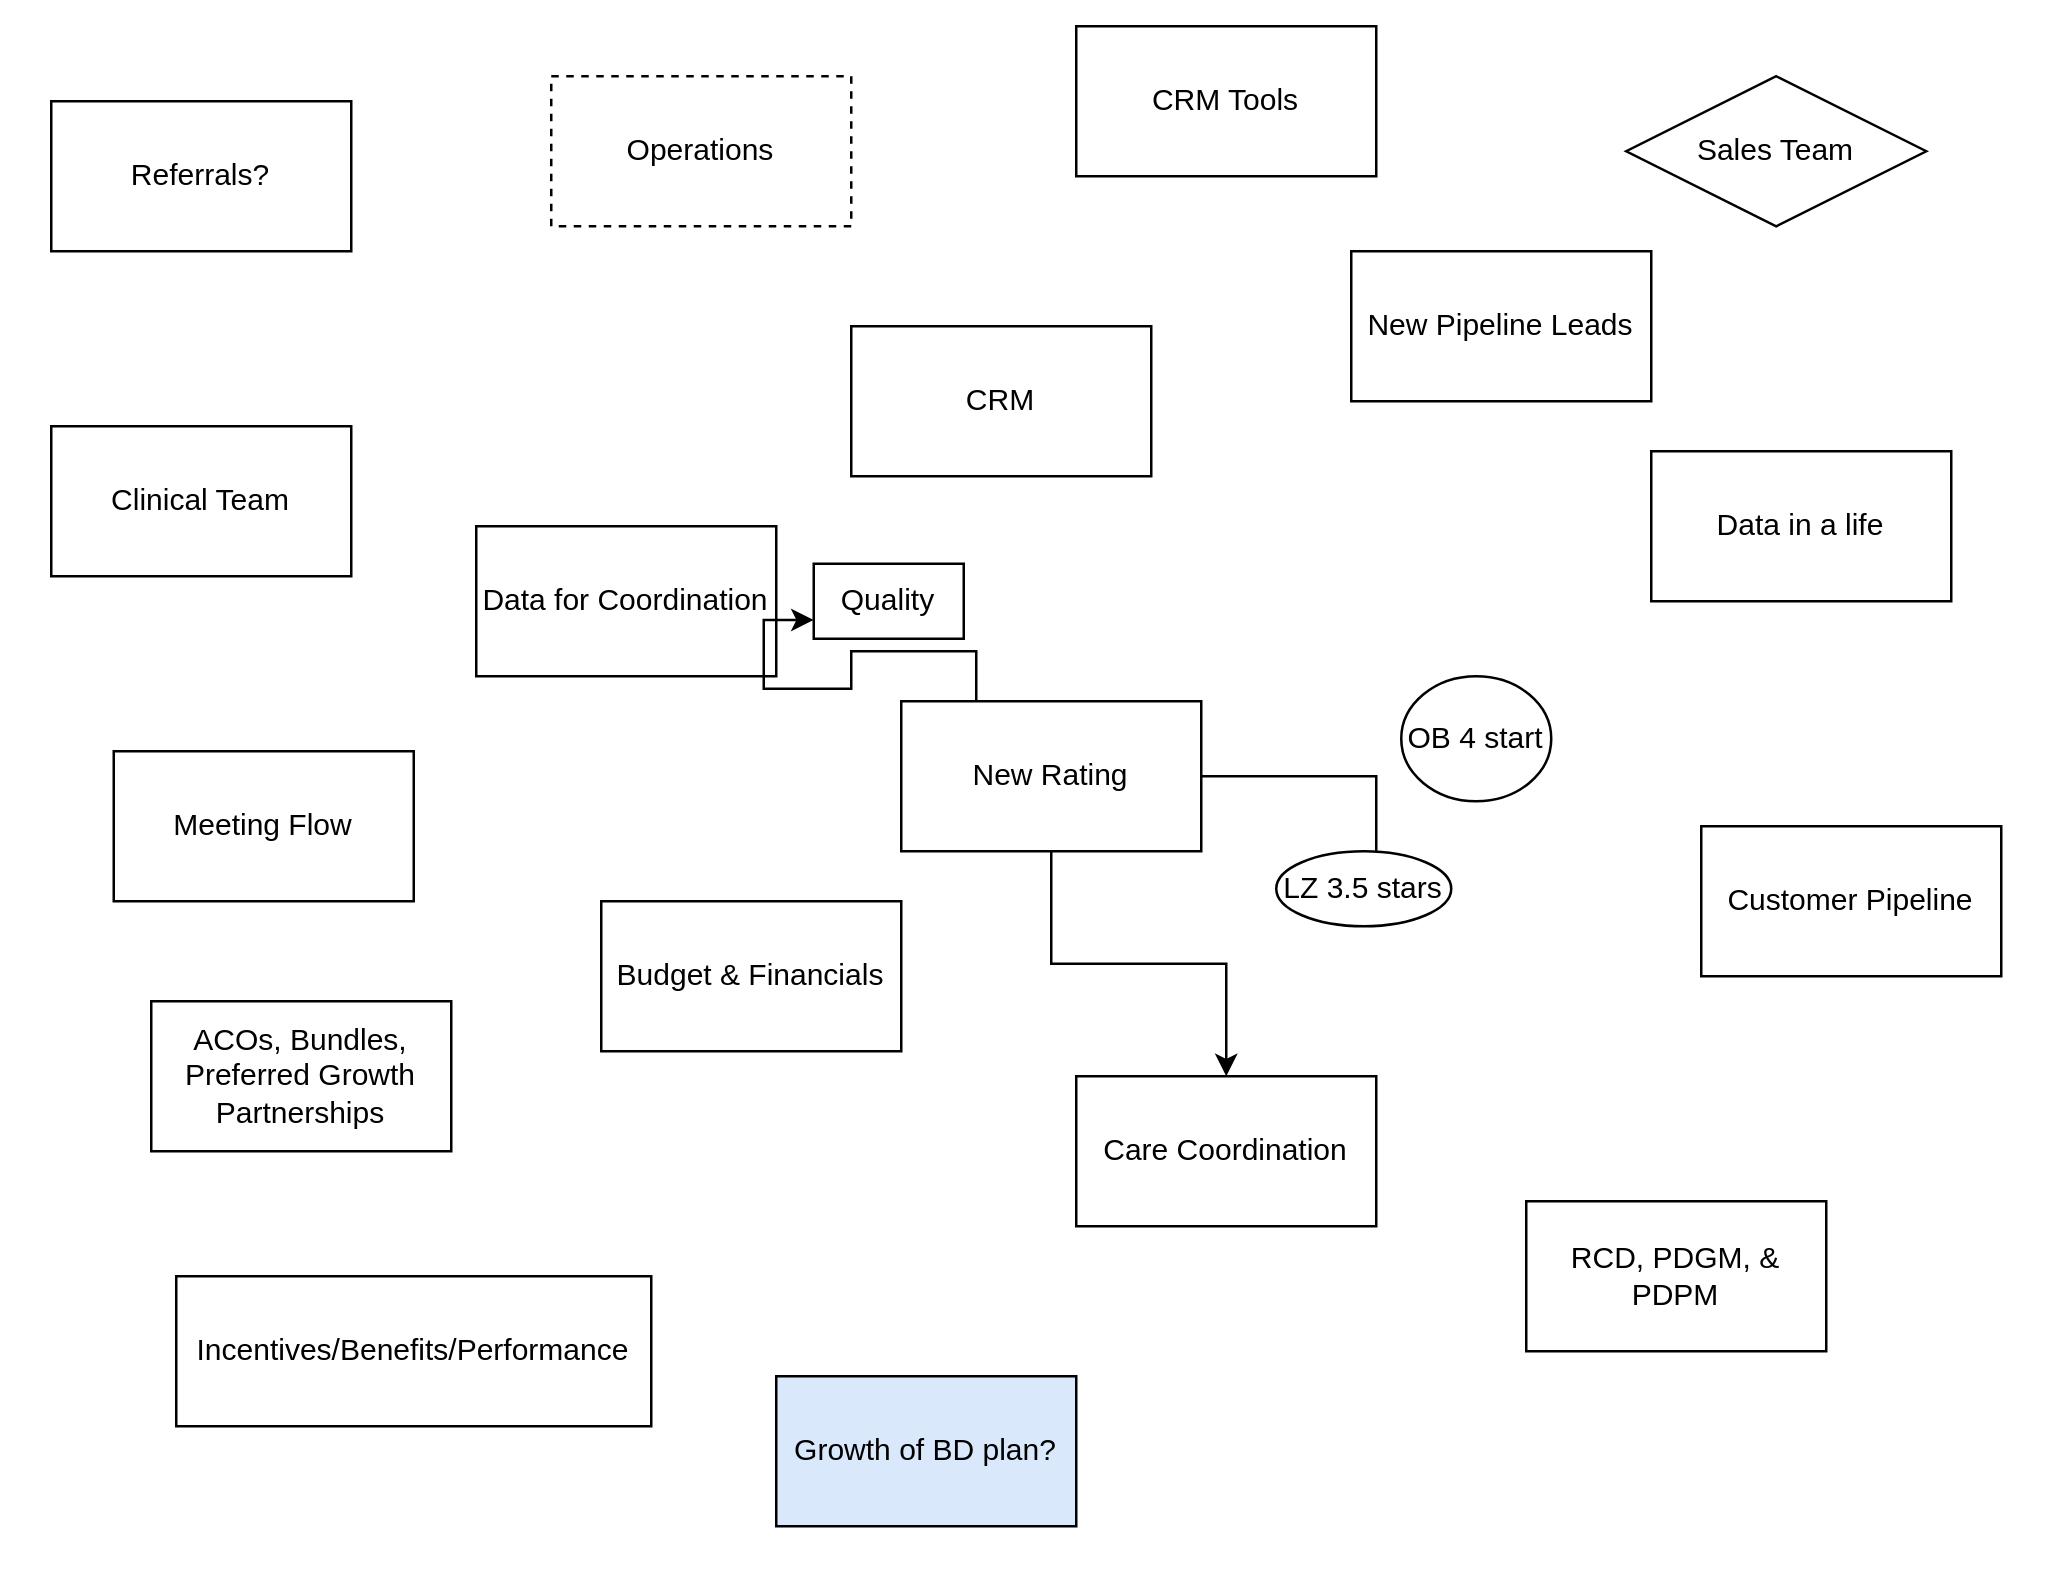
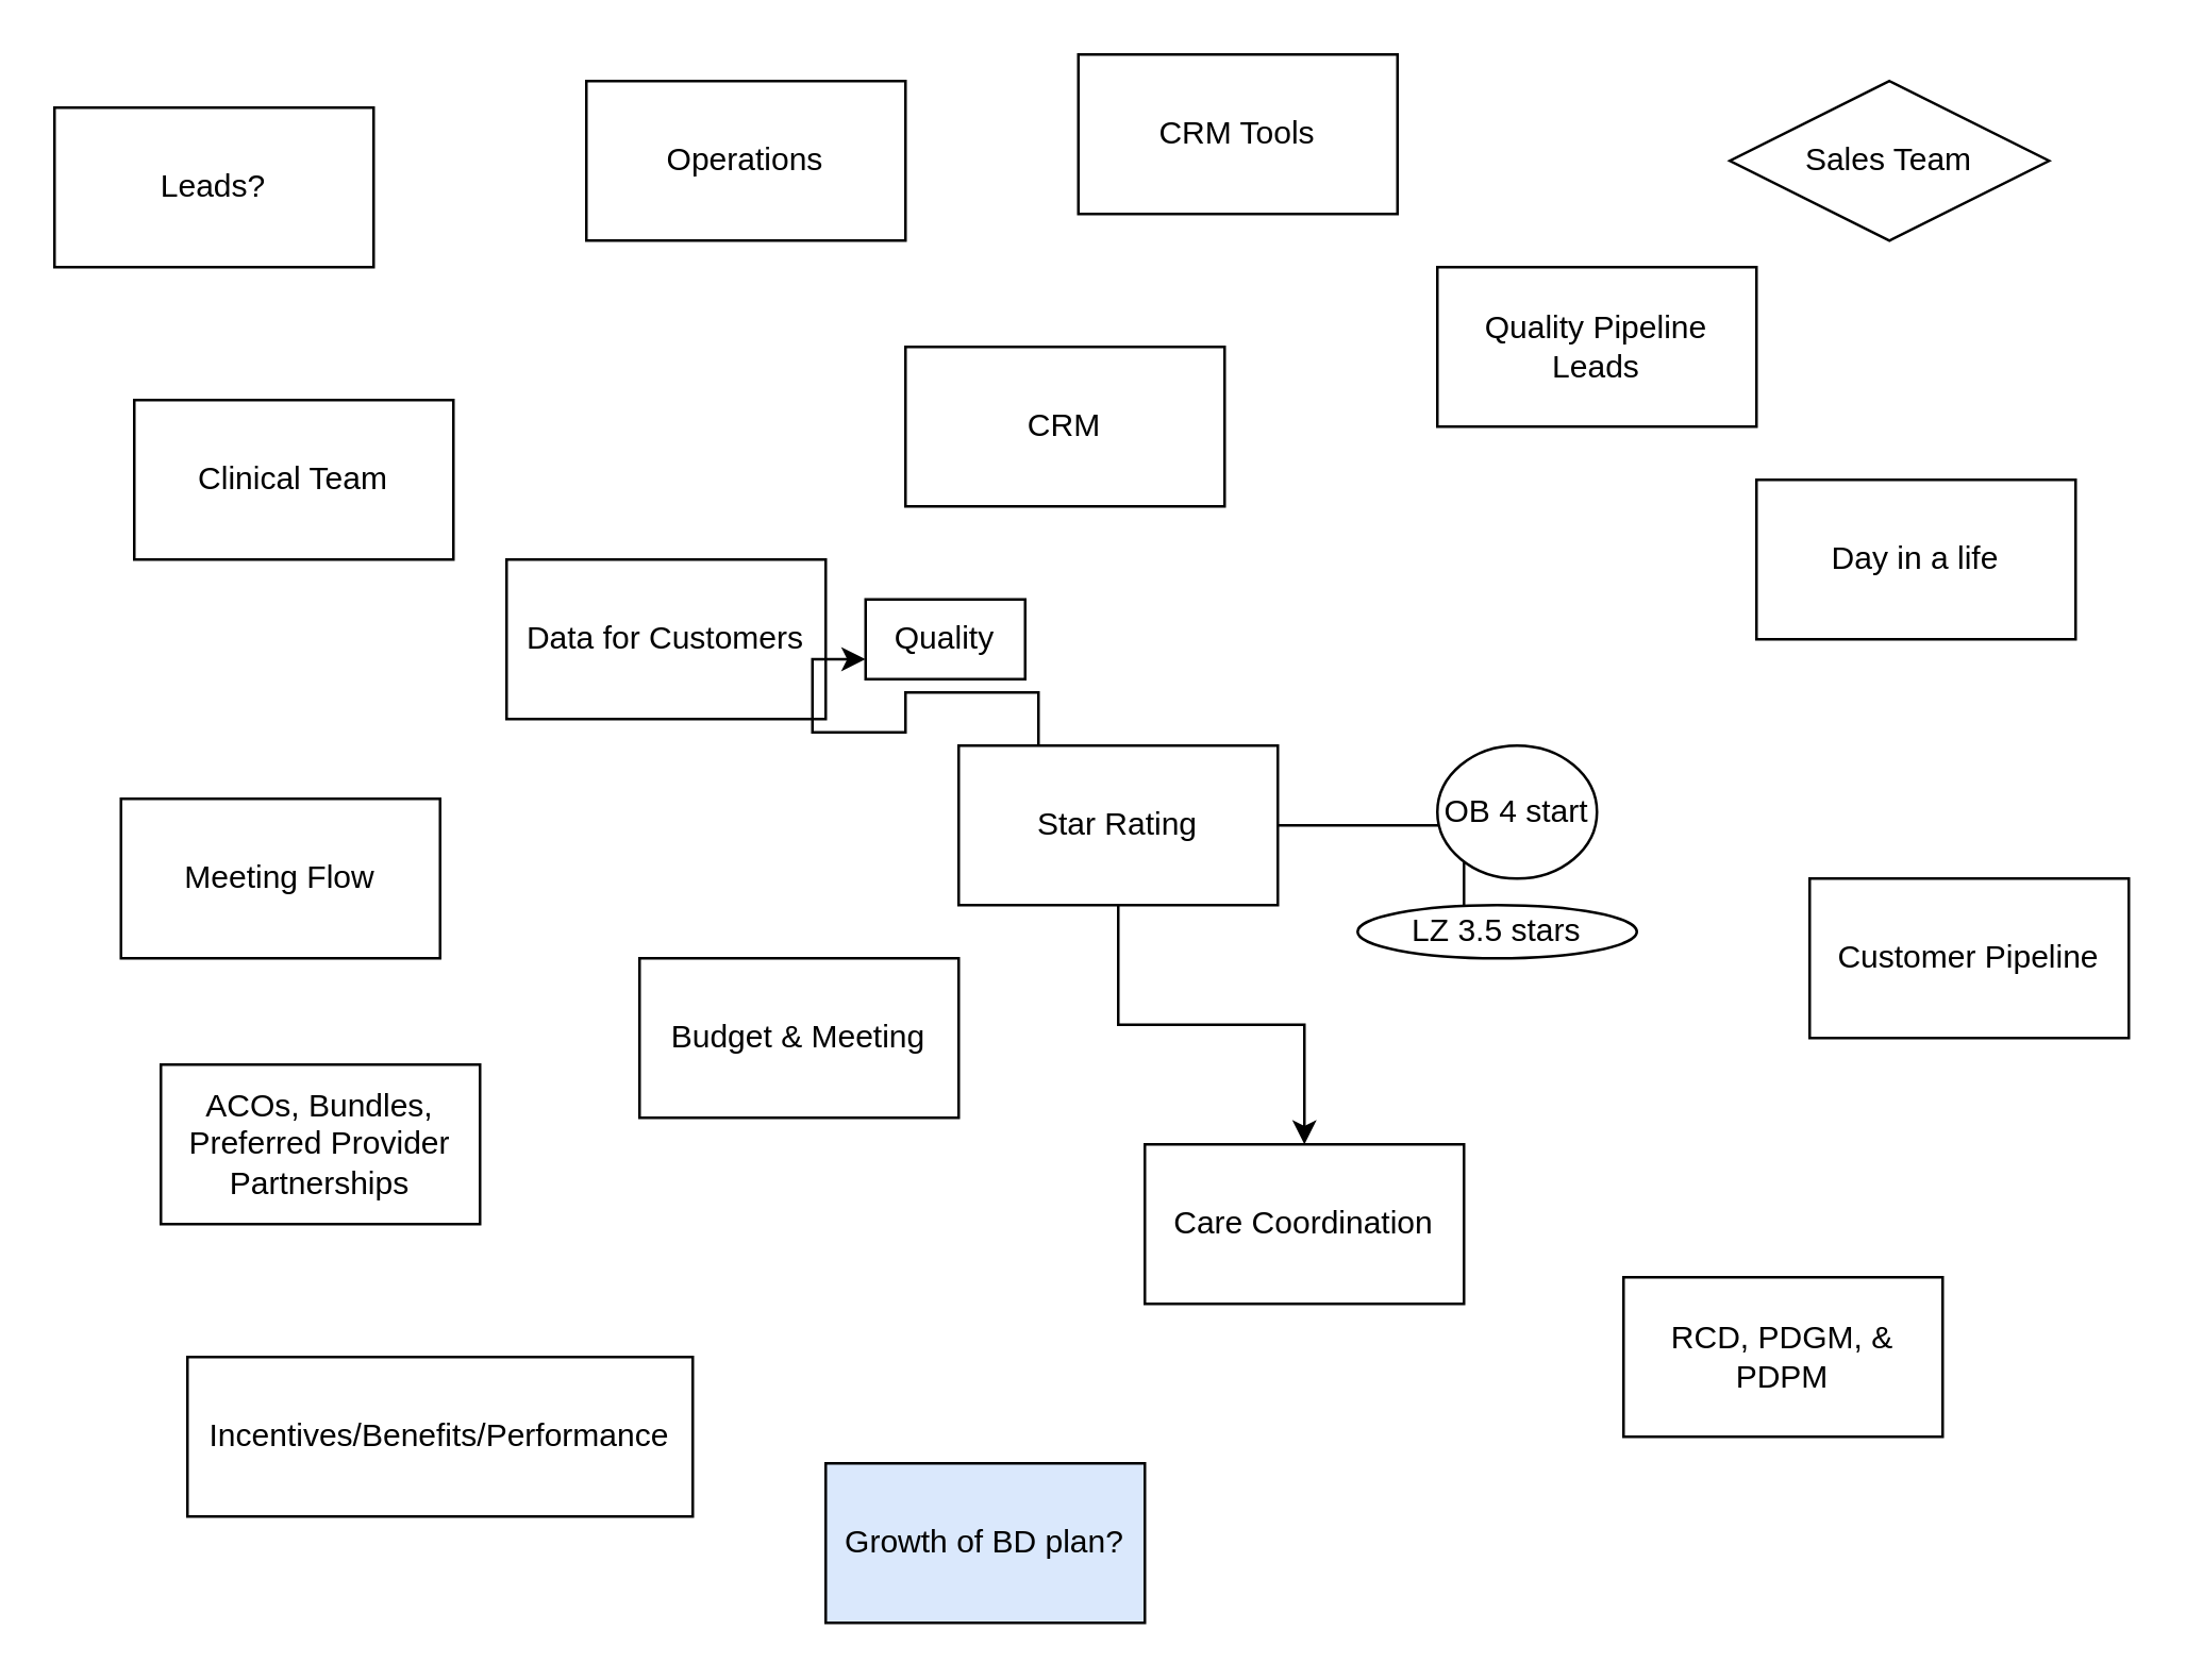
  <mxCell id="0" />
  <mxCell id="1" parent="0" />
- <mxCell id="2" value="Referrals?" style="rounded=0;whiteSpace=wrap;html=1;" vertex="1" parent="1"><mxGeometry x="20" y="40" width="120" height="60" as="geometry" /></mxCell>
+ <mxCell id="2" value="Leads?" style="rounded=0;whiteSpace=wrap;html=1;" vertex="1" parent="1"><mxGeometry x="20" y="40" width="120" height="60" as="geometry" /></mxCell>
  <mxCell id="3" value="Sales Team" style="rhombus;whiteSpace=wrap;html=1;" vertex="1" parent="1"><mxGeometry x="650" y="30" width="120" height="60" as="geometry" /></mxCell>
- <mxCell id="4" value="Clinical Team" style="rounded=0;whiteSpace=wrap;html=1;" vertex="1" parent="1"><mxGeometry x="20" y="170" width="120" height="60" as="geometry" /></mxCell>
- <mxCell id="5" value="Operations" style="rounded=0;whiteSpace=wrap;html=1;dashed=1;" vertex="1" parent="1"><mxGeometry x="220" y="30" width="120" height="60" as="geometry" /></mxCell>
- <mxCell id="6" value="CRM Tools&lt;br&gt;" style="whiteSpace=wrap;html=1;" vertex="1" parent="1"><mxGeometry x="430" y="10" width="120" height="60" as="geometry" /></mxCell>
- <mxCell id="7" value="Data in a life" style="whiteSpace=wrap;html=1;" vertex="1" parent="1"><mxGeometry x="660" y="180" width="120" height="60" as="geometry" /></mxCell>
+ <mxCell id="4" value="Clinical Team" style="rounded=0;whiteSpace=wrap;html=1;" vertex="1" parent="1"><mxGeometry x="50" y="150" width="120" height="60" as="geometry" /></mxCell>
+ <mxCell id="5" value="Operations" style="rounded=0;whiteSpace=wrap;html=1;" vertex="1" parent="1"><mxGeometry x="220" y="30" width="120" height="60" as="geometry" /></mxCell>
+ <mxCell id="6" value="CRM Tools&lt;br&gt;" style="whiteSpace=wrap;html=1;" vertex="1" parent="1"><mxGeometry x="405" y="20" width="120" height="60" as="geometry" /></mxCell>
+ <mxCell id="7" value="Day in a life" style="whiteSpace=wrap;html=1;" vertex="1" parent="1"><mxGeometry x="660" y="180" width="120" height="60" as="geometry" /></mxCell>
  <mxCell id="8" value="Meeting Flow" style="whiteSpace=wrap;html=1;" vertex="1" parent="1"><mxGeometry x="45" y="300" width="120" height="60" as="geometry" /></mxCell>
  <mxCell id="9" value="Customer Pipeline" style="whiteSpace=wrap;html=1;" vertex="1" parent="1"><mxGeometry x="680" y="330" width="120" height="60" as="geometry" /></mxCell>
- <mxCell id="10" value="New Pipeline Leads" style="whiteSpace=wrap;html=1;" vertex="1" parent="1"><mxGeometry x="540" y="100" width="120" height="60" as="geometry" /></mxCell>
- <mxCell id="11" value="Data for Coordination" style="whiteSpace=wrap;html=1;" vertex="1" parent="1"><mxGeometry x="190" y="210" width="120" height="60" as="geometry" /></mxCell>
- <mxCell id="12" value="ACOs, Bundles, Preferred Growth Partnerships" style="whiteSpace=wrap;html=1;" vertex="1" parent="1"><mxGeometry x="60" y="400" width="120" height="60" as="geometry" /></mxCell>
+ <mxCell id="10" value="Quality Pipeline Leads" style="whiteSpace=wrap;html=1;" vertex="1" parent="1"><mxGeometry x="540" y="100" width="120" height="60" as="geometry" /></mxCell>
+ <mxCell id="11" value="Data for Customers" style="whiteSpace=wrap;html=1;" vertex="1" parent="1"><mxGeometry x="190" y="210" width="120" height="60" as="geometry" /></mxCell>
+ <mxCell id="12" value="ACOs, Bundles, Preferred Provider Partnerships" style="whiteSpace=wrap;html=1;" vertex="1" parent="1"><mxGeometry x="60" y="400" width="120" height="60" as="geometry" /></mxCell>
  <mxCell id="13" value="CRM" style="whiteSpace=wrap;html=1;" vertex="1" parent="1"><mxGeometry x="340" y="130" width="120" height="60" as="geometry" /></mxCell>
  <mxCell id="14" value="Care Coordination" style="whiteSpace=wrap;html=1;" vertex="1" parent="1"><mxGeometry x="430" y="430" width="120" height="60" as="geometry" /></mxCell>
- <mxCell id="15" value="Budget &amp;amp; Financials" style="whiteSpace=wrap;html=1;" vertex="1" parent="1"><mxGeometry x="240" y="360" width="120" height="60" as="geometry" /></mxCell>
+ <mxCell id="15" value="Budget &amp;amp; Meeting" style="whiteSpace=wrap;html=1;" vertex="1" parent="1"><mxGeometry x="240" y="360" width="120" height="60" as="geometry" /></mxCell>
  <mxCell id="16" value="" style="group" vertex="1" connectable="0" parent="1"><mxGeometry x="360" y="270" width="260" height="100" as="geometry" /></mxCell>
  <mxCell id="17" style="edgeStyle=orthogonalEdgeStyle;rounded=0;orthogonalLoop=1;jettySize=auto;html=1;" edge="1" parent="16" source="18"><mxGeometry relative="1" as="geometry"><mxPoint x="190" y="80" as="targetPoint" /><Array as="points"><mxPoint x="190" y="40" /></Array></mxGeometry></mxCell>
- <mxCell id="18" value="New Rating" style="whiteSpace=wrap;html=1;" vertex="1" parent="16"><mxGeometry y="10" width="120" height="60" as="geometry" /></mxCell>
- <mxCell id="19" value="OB 4 start" style="ellipse;whiteSpace=wrap;html=1;" vertex="1" parent="16"><mxGeometry x="200" width="60" height="50" as="geometry" /></mxCell>
+ <mxCell id="18" value="Star Rating" style="whiteSpace=wrap;html=1;" vertex="1" parent="16"><mxGeometry y="10" width="120" height="60" as="geometry" /></mxCell>
+ <mxCell id="19" value="OB 4 start" style="ellipse;whiteSpace=wrap;html=1;" vertex="1" parent="16"><mxGeometry x="180" y="10" width="60" height="50" as="geometry" /></mxCell>
  <mxCell id="20" value="" style="edgeStyle=orthogonalEdgeStyle;rounded=0;orthogonalLoop=1;jettySize=auto;html=1;" edge="1" parent="16" source="18" target="14"><mxGeometry relative="1" as="geometry" /></mxCell>
- <mxCell id="21" value="LZ 3.5 stars" style="ellipse;whiteSpace=wrap;html=1;" vertex="1" parent="16"><mxGeometry x="150" y="70" width="70" height="30" as="geometry" /></mxCell>
+ <mxCell id="21" value="LZ 3.5 stars" style="ellipse;whiteSpace=wrap;html=1;" vertex="1" parent="16"><mxGeometry x="150" y="70" width="105" height="20" as="geometry" /></mxCell>
  <mxCell id="22" value="Incentives/Benefits/Performance&lt;br&gt;" style="whiteSpace=wrap;html=1;" vertex="1" parent="1"><mxGeometry x="70" y="510" width="190" height="60" as="geometry" /></mxCell>
  <mxCell id="23" value="RCD, PDGM, &amp;amp; PDPM" style="whiteSpace=wrap;html=1;" vertex="1" parent="1"><mxGeometry x="610" y="480" width="120" height="60" as="geometry" /></mxCell>
  <mxCell id="24" value="Quality" style="whiteSpace=wrap;html=1;" vertex="1" parent="1"><mxGeometry x="325" y="225" width="60" height="30" as="geometry" /></mxCell>
  <mxCell id="25" style="edgeStyle=orthogonalEdgeStyle;rounded=0;orthogonalLoop=1;jettySize=auto;html=1;exitX=0.25;exitY=0;exitDx=0;exitDy=0;entryX=0;entryY=0.75;entryDx=0;entryDy=0;" edge="1" parent="1" source="18" target="24"><mxGeometry relative="1" as="geometry" /></mxCell>
  <mxCell id="26" value="Growth of BD plan?" style="whiteSpace=wrap;html=1;fillColor=#dae8fc;" vertex="1" parent="1"><mxGeometry x="310" y="550" width="120" height="60" as="geometry" /></mxCell>
